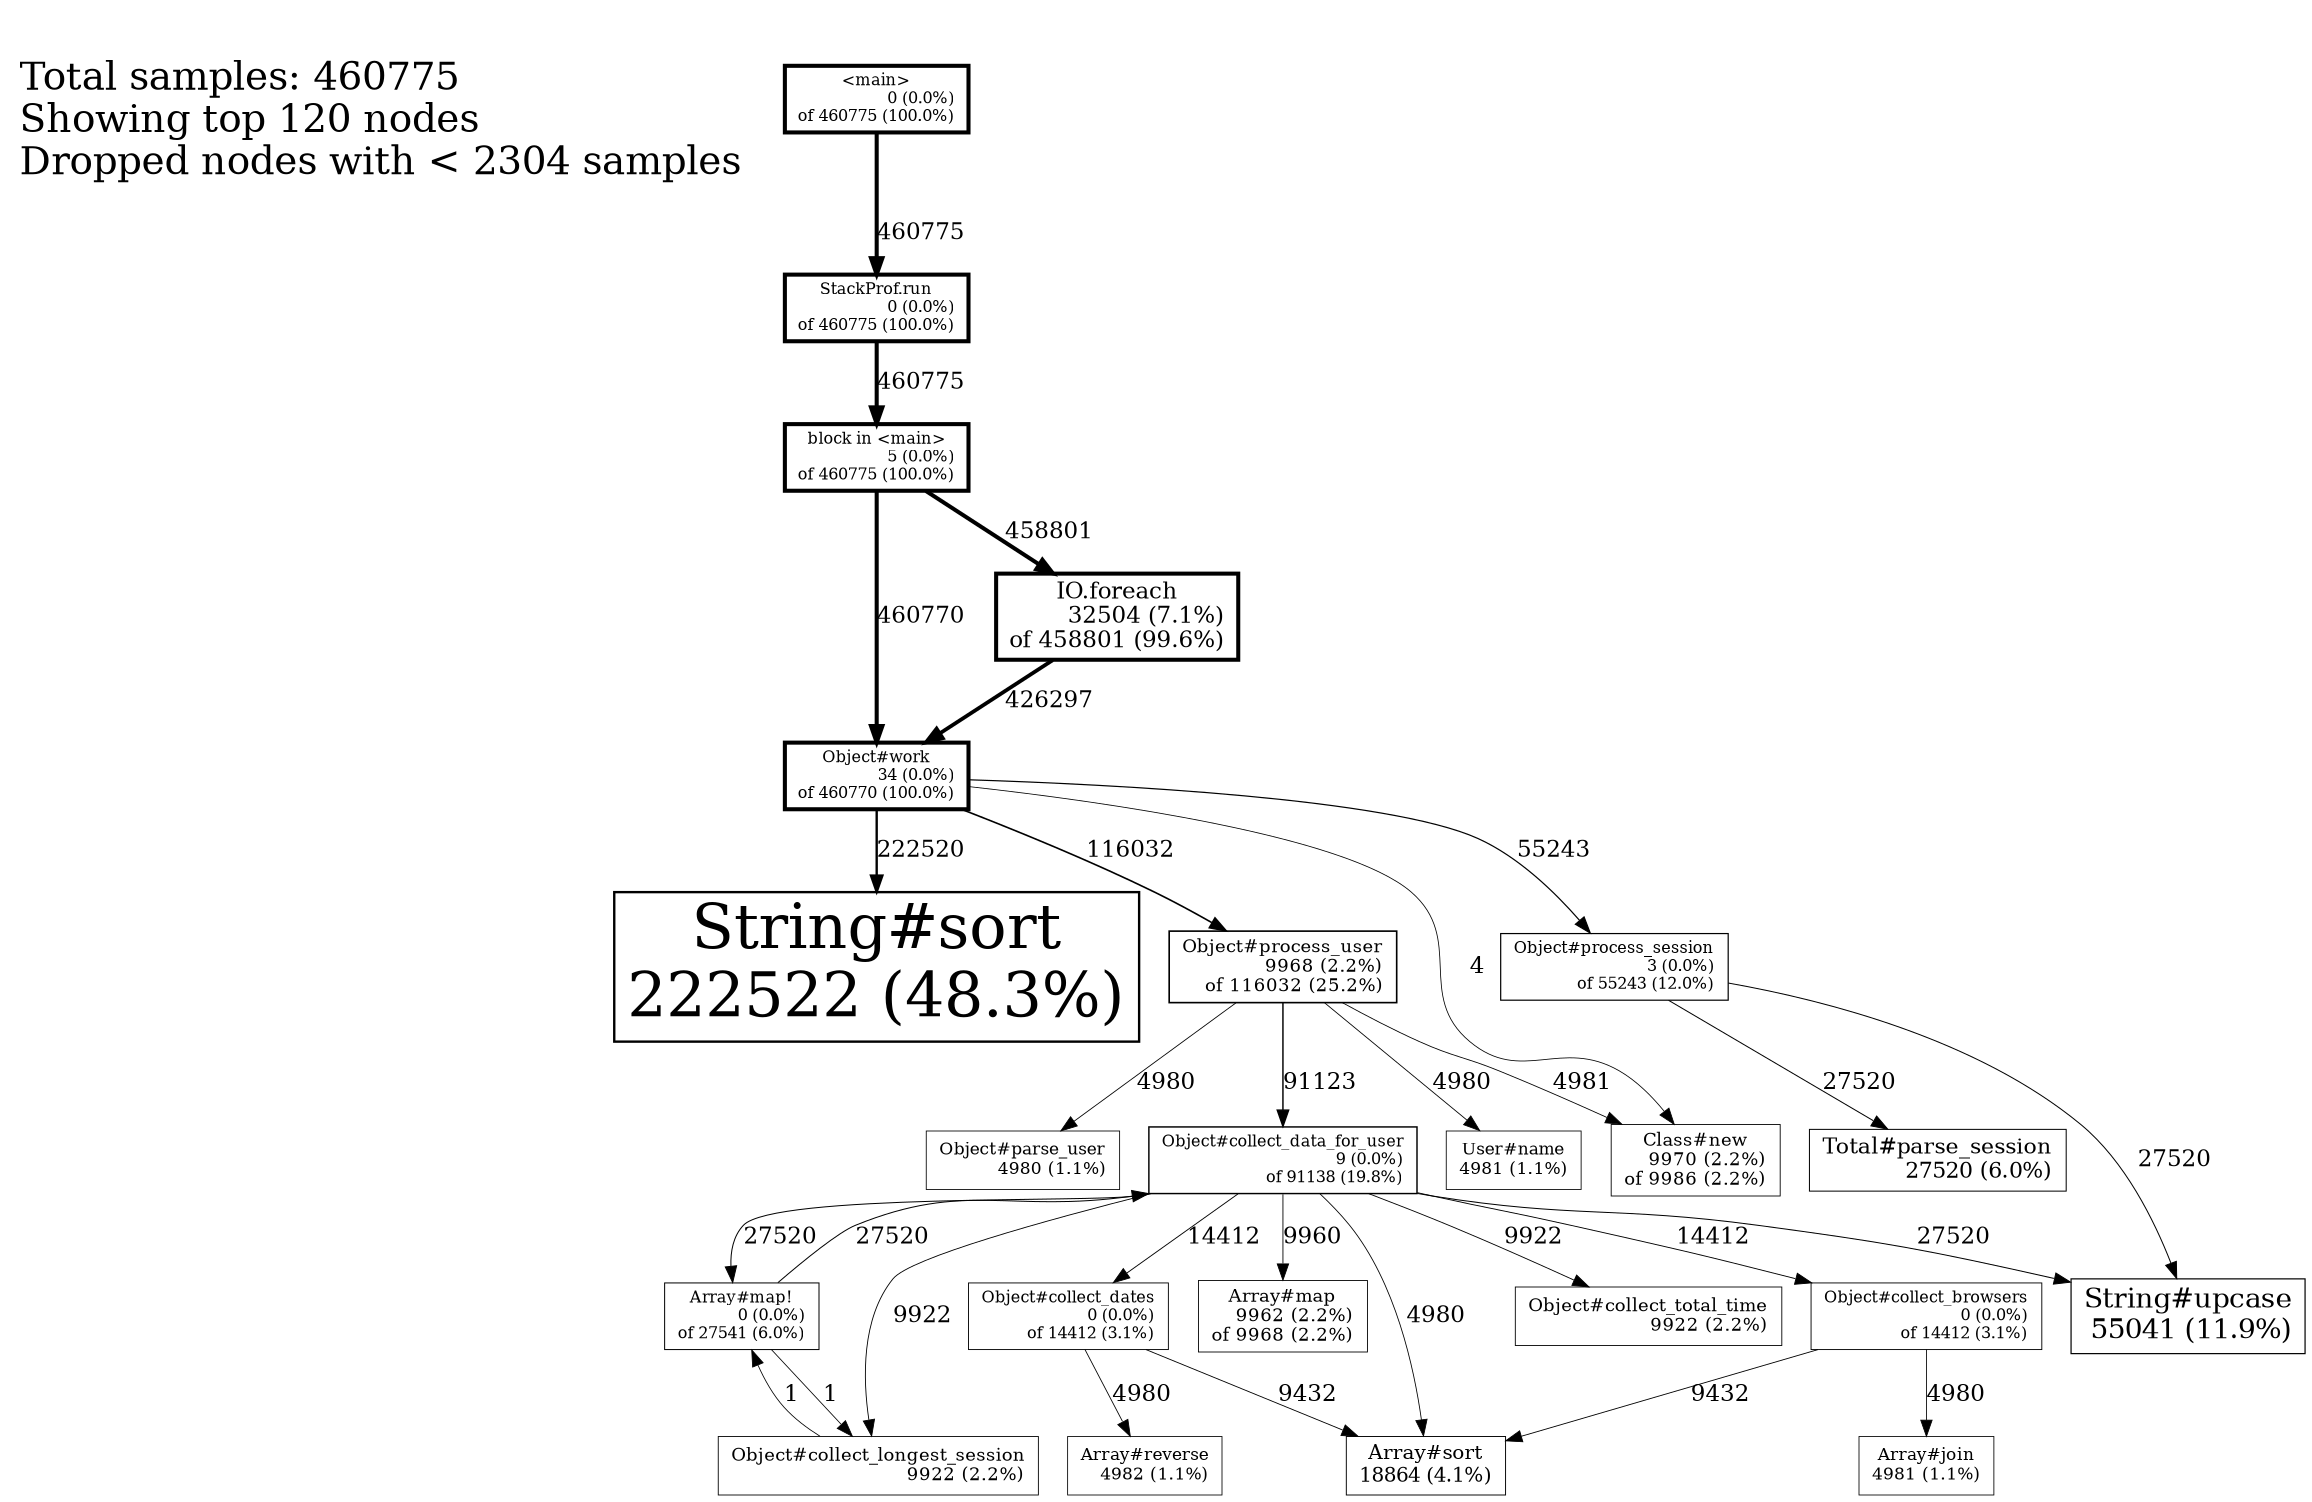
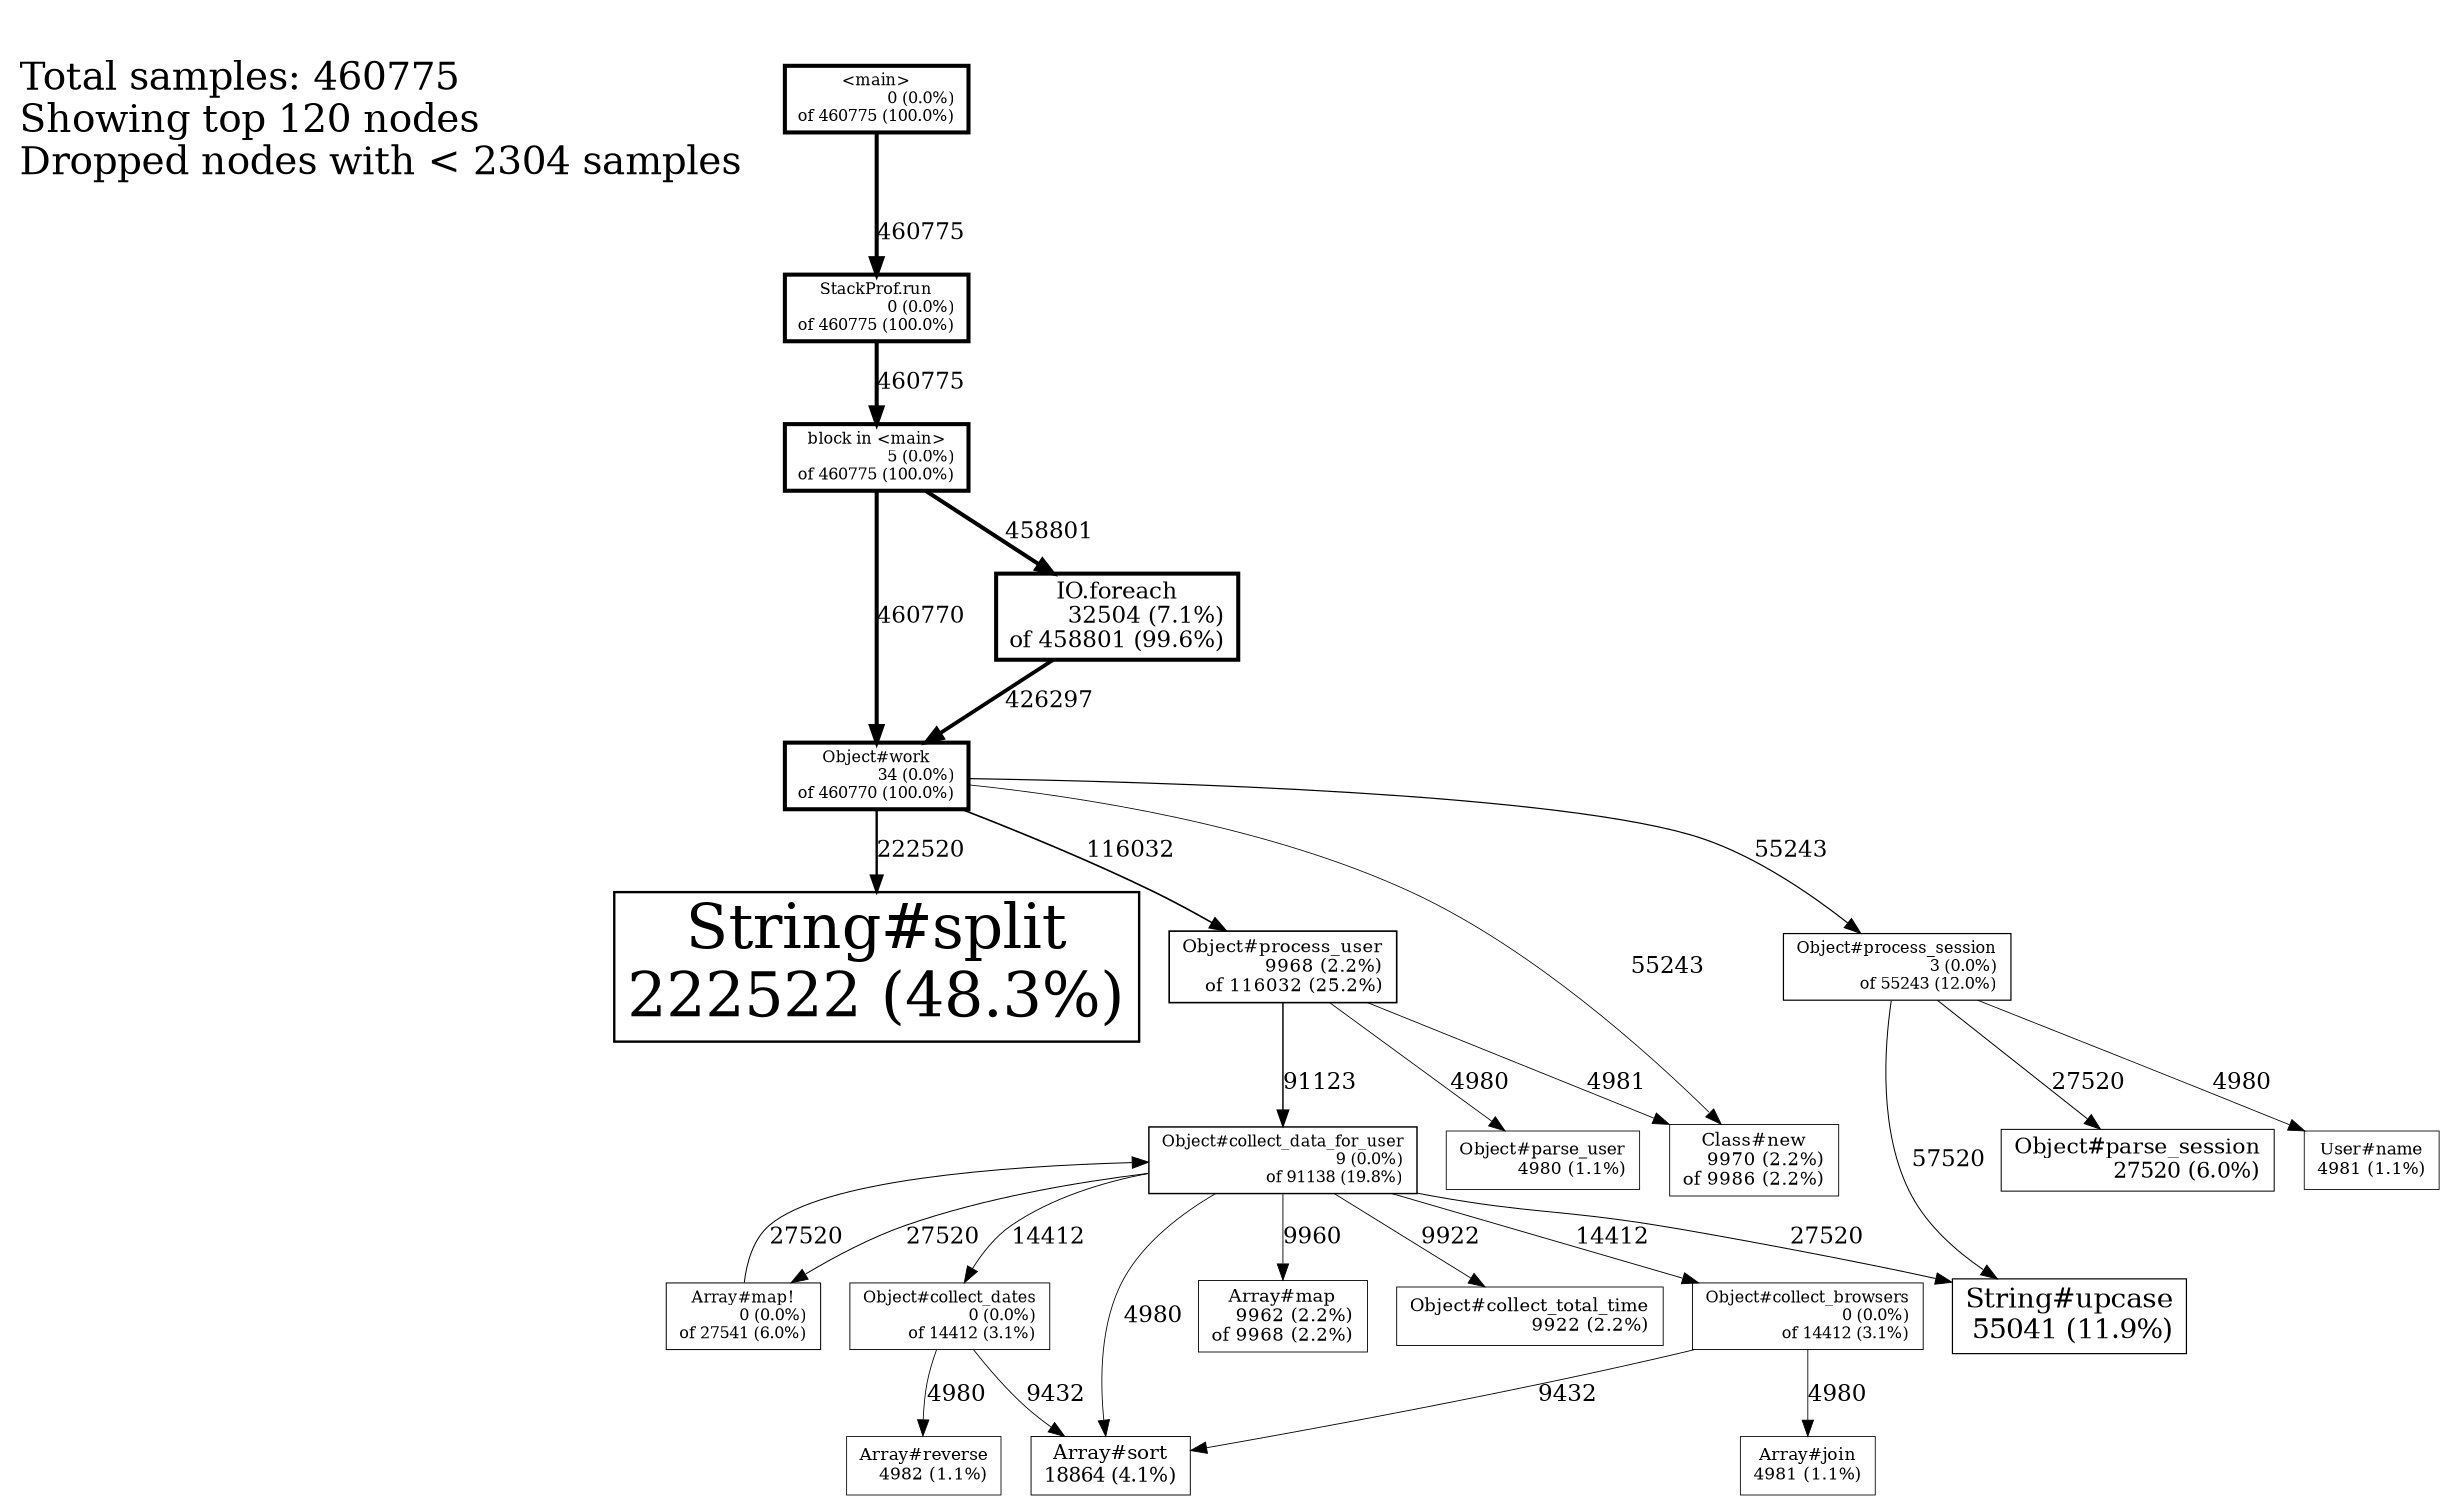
  digraph {
    node [fontsize=10.0 shape=box penwidth=2.5]
    edge [penwidth=0.5216157560631545 weight=4980]
    n1 [fontsize=24 label="\nTotal samples: 460775\lShowing top 120 nodes\lDropped nodes with < 2304 samples\l" shape=plaintext penwidth=""]
    n2 [label="<main>\n0 (0.0%)\rof 460775 (100.0%)\r"]
    n3 [label="StackProf.run\n0 (0.0%)\rof 460775 (100.0%)\r"]
    n4 [fontsize=10.00062915127493 label="block in <main>\n5 (0.0%)\rof 460775 (100.0%)\r"]
    n5 [fontsize=10.004278228669525 label="Object#work\n34 (0.0%)\rof 460770 (100.0%)\r" penwidth=2.4999782974336715]
    n6 [fontsize=14.089986608065718 label="IO.foreach\n32504 (7.1%)\rof 458801 (99.6%)\r" penwidth=2.4914318268135207]
-   n7 [fontsize=38.0 label="String#sort\n222522 (48.3%)\r" penwidth=1.4658596929086865]
+   n7 [fontsize=38.0 label="String#split\n222522 (48.3%)\r" penwidth=1.4658596929086865]
    n8 [fontsize=11.254275981700685 label="Object#process_user\n9968 (2.2%)\rof 116032 (25.2%)\r" penwidth=1.0036384352449677]
    n9 [fontsize=10.000377490764958 label="Object#process_session\n3 (0.0%)\rof 55243 (12.0%)\r" penwidth=0.7397829743367152]
    n10 [fontsize=11.254527642210657 label="Class#new\n9970 (2.2%)\rof 9986 (2.2%)\r" penwidth=0.543344365471217]
    n11 [fontsize=10.001132472294874 label="Object#collect_data_for_user\n9 (0.0%)\rof 91138 (19.8%)\r" penwidth=0.8955856980087895]
    n12 [fontsize=10.626760500085386 label="User#name\n4981 (1.1%)\r" penwidth=0.5216200965764202]
    n13 [fontsize=10.626634669830398 label="Object#parse_user\n4980 (1.1%)\r" penwidth=0.5216157560631545]
    n14 [fontsize=16.925823064685737 label="String#upcase\n55041 (11.9%)\r" penwidth=0.7389061906570452]
-   n15 [fontsize=13.462848617215377 label="Total#parse_session\n27520 (6.0%)\r" penwidth=0.6194509250718898]
+   n15 [fontsize=13.462848617215377 label="Object#parse_session\n27520 (6.0%)\r" penwidth=0.6194509250718898]
    n16 [label="Array#map!\n0 (0.0%)\rof 27541 (6.0%)\r" penwidth=0.6195420758504693]
    n17 [label="Object#collect_dates\n0 (0.0%)\rof 14412 (3.1%)\r" penwidth=0.5625554771851772]
    n18 [label="Object#collect_browsers\n0 (0.0%)\rof 14412 (3.1%)\r" penwidth=0.5625554771851772]
    n19 [fontsize=11.25352100017077 label="Array#map\n9962 (2.2%)\rof 9968 (2.2%)\r" penwidth=0.5432662362324345]
-   n20 [fontsize=11.248487789971328 label="Object#collect_longest_session\n9922 (2.2%)\r" penwidth=0.5430665726222126]
    n21 [fontsize=11.248487789971328 label="Object#collect_total_time\n9922 (2.2%)\r" penwidth=0.5430665726222126]
    n22 [fontsize=12.373661930056354 label="Array#sort\n18864 (4.1%)\r" penwidth=0.5818794422440454]
    n23 [fontsize=10.626886330340371 label="Array#reverse\n4982 (1.1%)\r" penwidth=0.5216244370896859]
    n24 [fontsize=10.626760500085386 label="Array#join\n4981 (1.1%)\r" penwidth=0.5216200965764202]
    n2 -> n3 [label=460775 penwidth=2.5 weight=460775]
    n3 -> n4 [label=460775 penwidth=2.5 weight=460775]
    n4 -> n5 [label=460770 penwidth=2.4999782974336715 weight=460770]
    n4 -> n6 [label=458801 penwidth=2.4914318268135207 weight=458801]
    n5 -> n7 [label=222520 penwidth=1.465851011882155 weight=222520]
    n5 -> n8 [label=116032 penwidth=1.0036384352449677 weight=116032]
    n5 -> n9 [label=55243 penwidth=0.7397829743367152 weight=55243]
-   n5 -> n10 [label=4 penwidth=0.5000173620530628 weight=4]
+   n5 -> n10 [label=55243 penwidth=0.5000173620530628 weight=4]
    n6 -> n5 [label=426297 penwidth=2.3503477836254136 weight=426297]
    n8 -> n10 [label=4981 penwidth=0.5216200965764202 weight=4981]
    n8 -> n11 [label=91123 penwidth=0.8955205903098041 weight=91123]
-   n8 -> n12 [label=4980]
+   n9 -> n12 [label=4980]
    n8 -> n13 [label=4980]
-   n9 -> n14 [label=27520 penwidth=0.6194509250718898 weight=27520]
+   n9 -> n14 [label=57520 penwidth=0.6194509250718898 weight=27520]
    n9 -> n15 [label=27520 penwidth=0.6194509250718898 weight=27520]
    n11 -> n14 [label=27520 penwidth=0.6194509250718898 weight=27520]
    n11 -> n16 [label=27520 penwidth=0.6194509250718898 weight=27520]
    n11 -> n17 [label=14412 penwidth=0.5625554771851772 weight=14412]
    n11 -> n18 [label=14412 penwidth=0.5625554771851772 weight=14412]
    n11 -> n19 [label=9960 penwidth=0.5432315121263089 weight=9960]
-   n11 -> n20 [label=9922 penwidth=0.5430665726222126 weight=9922]
    n11 -> n21 [label=9922 penwidth=0.5430665726222126 weight=9922]
    n11 -> n22 [label=4980]
    n16 -> n11 [label=27520 penwidth=0.6194509250718898 weight=27520]
-   n16 -> n20 [label=1 penwidth=0.5000043405132657 weight=1]
    n17 -> n22 [label=9432 penwidth=0.5409397211220227 weight=9432]
    n17 -> n23 [label=4980]
    n18 -> n22 [label=9432 penwidth=0.5409397211220227 weight=9432]
    n18 -> n24 [label=4980]
-   n20 -> n16 [label=1 penwidth=0.5000043405132657 weight=1]
  }
